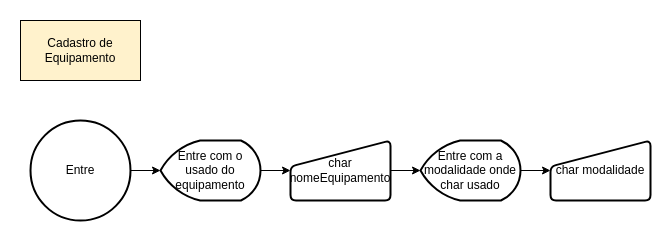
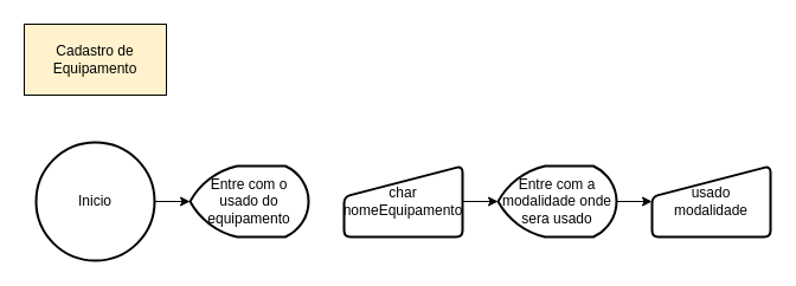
  <mxCell id="0" />
  <mxCell id="1" parent="0" />
  <mxCell id="2" value="Cadastro de Equipamento" style="rounded=0;whiteSpace=wrap;html=1;fillColor=#fff2cc;" vertex="1" parent="1"><mxGeometry x="20" y="20" width="120" height="60" as="geometry" /></mxCell>
  <mxCell id="3" style="edgeStyle=orthogonalEdgeStyle;rounded=0;orthogonalLoop=1;jettySize=auto;html=1;exitX=1;exitY=0.5;exitDx=0;exitDy=0;exitPerimeter=0;" edge="1" parent="1" source="4" target="6"><mxGeometry relative="1" as="geometry"><mxPoint x="170" y="170" as="targetPoint" /></mxGeometry></mxCell>
- <mxCell id="4" value="Entre" style="strokeWidth=2;html=1;shape=mxgraph.flowchart.start_2;whiteSpace=wrap;" vertex="1" parent="1"><mxGeometry x="30" y="120" width="100" height="100" as="geometry" /></mxCell>
- <mxCell id="5" style="edgeStyle=orthogonalEdgeStyle;rounded=0;orthogonalLoop=1;jettySize=auto;html=1;exitX=1;exitY=0.5;exitDx=0;exitDy=0;exitPerimeter=0;" edge="1" parent="1" source="6" target="8"><mxGeometry relative="1" as="geometry"><mxPoint x="290" y="170" as="targetPoint" /></mxGeometry></mxCell>
+ <mxCell id="4" value="Inicio" style="strokeWidth=2;html=1;shape=mxgraph.flowchart.start_2;whiteSpace=wrap;" vertex="1" parent="1"><mxGeometry x="30" y="120" width="100" height="100" as="geometry" /></mxCell>
  <mxCell id="6" value="Entre com o usado do equipamento" style="strokeWidth=2;html=1;shape=mxgraph.flowchart.display;whiteSpace=wrap;" vertex="1" parent="1"><mxGeometry x="160" y="140" width="100" height="60" as="geometry" /></mxCell>
  <mxCell id="7" style="edgeStyle=orthogonalEdgeStyle;rounded=0;orthogonalLoop=1;jettySize=auto;html=1;exitX=1;exitY=0.5;exitDx=0;exitDy=0;" edge="1" parent="1" source="8" target="10"><mxGeometry relative="1" as="geometry"><mxPoint x="430" y="170" as="targetPoint" /></mxGeometry></mxCell>
  <mxCell id="8" value="char nomeEquipamento" style="html=1;strokeWidth=2;shape=manualInput;whiteSpace=wrap;rounded=1;size=26;arcSize=11;" vertex="1" parent="1"><mxGeometry x="290" y="140" width="100" height="60" as="geometry" /></mxCell>
  <mxCell id="9" style="edgeStyle=orthogonalEdgeStyle;rounded=0;orthogonalLoop=1;jettySize=auto;html=1;exitX=1;exitY=0.5;exitDx=0;exitDy=0;exitPerimeter=0;" edge="1" parent="1" source="10" target="11"><mxGeometry relative="1" as="geometry"><mxPoint x="550" y="170" as="targetPoint" /></mxGeometry></mxCell>
- <mxCell id="10" value="Entre com a modalidade onde char usado" style="strokeWidth=2;html=1;shape=mxgraph.flowchart.display;whiteSpace=wrap;" vertex="1" parent="1"><mxGeometry x="420" y="140" width="100" height="60" as="geometry" /></mxCell>
- <mxCell id="11" value="char modalidade" style="html=1;strokeWidth=2;shape=manualInput;whiteSpace=wrap;rounded=1;size=26;arcSize=11;" vertex="1" parent="1"><mxGeometry x="550" y="140" width="100" height="60" as="geometry" /></mxCell>
+ <mxCell id="10" value="Entre com a modalidade onde sera usado" style="strokeWidth=2;html=1;shape=mxgraph.flowchart.display;whiteSpace=wrap;" vertex="1" parent="1"><mxGeometry x="420" y="140" width="100" height="60" as="geometry" /></mxCell>
+ <mxCell id="11" value="usado modalidade" style="html=1;strokeWidth=2;shape=manualInput;whiteSpace=wrap;rounded=1;size=26;arcSize=11;" vertex="1" parent="1"><mxGeometry x="550" y="140" width="100" height="60" as="geometry" /></mxCell>
